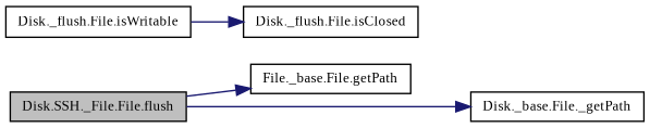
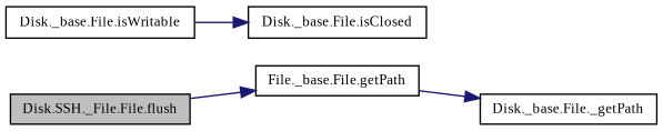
  digraph {
    fontname="Liberation Serif"
    rankdir=LR
    node [color=black fontname="Liberation Serif" fontsize=10 shape=record]
    edge [color=midnightblue fontname="Liberation Serif" fontsize=10 labelfontname=Helvetica labelfontsize=10 style=solid]
    n1 [fillcolor=grey75 fontcolor=black height=0.2 label="Disk.SSH._File.File.flush" style=filled width=0.4]
    n2 [height=0.2 label="File._base.File.getPath" width=0.4]
-   n3 [height=0.2 label="Disk._flush.File.isWritable" width=0.4]
-   n4 [height=0.2 label="Disk._flush.File.isClosed" width=0.4]
+   n3 [height=0.2 label="Disk._base.File.isWritable" width=0.4]
+   n4 [height=0.2 label="Disk._base.File.isClosed" width=0.4]
    n5 [height=0.2 label="Disk._base.File._getPath" width=0.4]
    n1 -> n2
-   n1 -> n5
+   n2 -> n5
    n3 -> n4
  }
